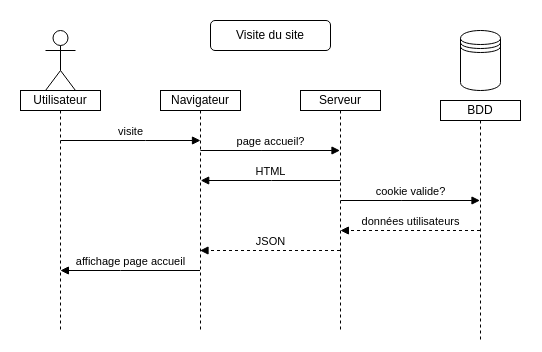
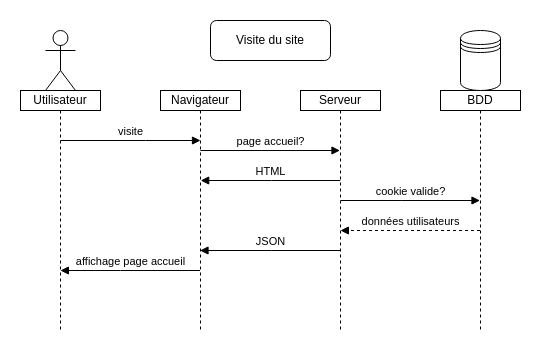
  <mxCell id="0" />
  <mxCell id="1" parent="0" />
  <mxCell id="2" value="Navigateur" style="shape=umlLifeline;perimeter=lifelinePerimeter;whiteSpace=wrap;html=1;container=0;dropTarget=0;collapsible=0;recursiveResize=0;outlineConnect=0;portConstraint=eastwest;newEdgeStyle={&quot;edgeStyle&quot;:&quot;elbowEdgeStyle&quot;,&quot;elbow&quot;:&quot;vertical&quot;,&quot;curved&quot;:0,&quot;rounded&quot;:0};size=20;" vertex="1" parent="1"><mxGeometry x="160" y="90" width="80" height="240" as="geometry" /></mxCell>
  <mxCell id="3" value="visite" style="html=1;verticalAlign=bottom;endArrow=block;edgeStyle=elbowEdgeStyle;elbow=vertical;curved=0;rounded=0;" edge="1" parent="1"><mxGeometry relative="1" as="geometry"><mxPoint x="60" y="140" as="sourcePoint" /><Array as="points"><mxPoint x="145" y="140" /></Array><mxPoint x="200" y="140" as="targetPoint" /></mxGeometry></mxCell>
  <mxCell id="4" value="page accueil?" style="html=1;verticalAlign=bottom;endArrow=block;edgeStyle=elbowEdgeStyle;elbow=vertical;curved=0;rounded=0;" edge="1" parent="1" target="7"><mxGeometry relative="1" as="geometry"><mxPoint x="199.914" y="150" as="sourcePoint" /><Array as="points"><mxPoint x="260.59" y="150" /></Array><mxPoint x="340.09" y="150" as="targetPoint" /></mxGeometry></mxCell>
  <mxCell id="5" value="" style="shape=umlActor;verticalLabelPosition=bottom;verticalAlign=top;html=1;outlineConnect=0;" vertex="1" parent="1"><mxGeometry x="45" y="30" width="30" height="60" as="geometry" /></mxCell>
  <mxCell id="6" value="Utilisateur" style="shape=umlLifeline;perimeter=lifelinePerimeter;whiteSpace=wrap;html=1;container=0;dropTarget=0;collapsible=0;recursiveResize=0;outlineConnect=0;portConstraint=eastwest;newEdgeStyle={&quot;edgeStyle&quot;:&quot;elbowEdgeStyle&quot;,&quot;elbow&quot;:&quot;vertical&quot;,&quot;curved&quot;:0,&quot;rounded&quot;:0};size=20;" vertex="1" parent="1"><mxGeometry x="20" y="90" width="80" height="240" as="geometry" /></mxCell>
  <mxCell id="7" value="Serveur" style="shape=umlLifeline;perimeter=lifelinePerimeter;whiteSpace=wrap;html=1;container=0;dropTarget=0;collapsible=0;recursiveResize=0;outlineConnect=0;portConstraint=eastwest;newEdgeStyle={&quot;edgeStyle&quot;:&quot;elbowEdgeStyle&quot;,&quot;elbow&quot;:&quot;vertical&quot;,&quot;curved&quot;:0,&quot;rounded&quot;:0};size=20;" vertex="1" parent="1"><mxGeometry x="300" y="90" width="80" height="240" as="geometry" /></mxCell>
- <mxCell id="8" value="BDD" style="shape=umlLifeline;perimeter=lifelinePerimeter;whiteSpace=wrap;html=1;container=0;dropTarget=0;collapsible=0;recursiveResize=0;outlineConnect=0;portConstraint=eastwest;newEdgeStyle={&quot;edgeStyle&quot;:&quot;elbowEdgeStyle&quot;,&quot;elbow&quot;:&quot;vertical&quot;,&quot;curved&quot;:0,&quot;rounded&quot;:0};size=20;" vertex="1" parent="1"><mxGeometry x="440" y="100" width="80" height="240" as="geometry" /></mxCell>
- <mxCell id="9" value="Visite du site" style="rounded=1;whiteSpace=wrap;html=1;" vertex="1" parent="1"><mxGeometry x="210" y="20" width="120" height="30" as="geometry" /></mxCell>
+ <mxCell id="8" value="BDD" style="shape=umlLifeline;perimeter=lifelinePerimeter;whiteSpace=wrap;html=1;container=0;dropTarget=0;collapsible=0;recursiveResize=0;outlineConnect=0;portConstraint=eastwest;newEdgeStyle={&quot;edgeStyle&quot;:&quot;elbowEdgeStyle&quot;,&quot;elbow&quot;:&quot;vertical&quot;,&quot;curved&quot;:0,&quot;rounded&quot;:0};size=20;" vertex="1" parent="1"><mxGeometry x="440" y="90" width="80" height="240" as="geometry" /></mxCell>
+ <mxCell id="9" value="Visite du site" style="rounded=1;whiteSpace=wrap;html=1;" vertex="1" parent="1"><mxGeometry x="210" y="20" width="120" height="40" as="geometry" /></mxCell>
  <mxCell id="10" value="cookie valide?" style="html=1;verticalAlign=bottom;endArrow=block;edgeStyle=elbowEdgeStyle;elbow=vertical;curved=0;rounded=0;" edge="1" parent="1" target="8"><mxGeometry relative="1" as="geometry"><mxPoint x="340.004" y="200" as="sourcePoint" /><Array as="points"><mxPoint x="400.68" y="200" /></Array><mxPoint x="464.5" y="200" as="targetPoint" /></mxGeometry></mxCell>
  <mxCell id="11" value="HTML" style="html=1;verticalAlign=bottom;endArrow=block;edgeStyle=elbowEdgeStyle;elbow=vertical;curved=0;rounded=0;" edge="1" parent="1"><mxGeometry relative="1" as="geometry"><mxPoint x="339.81" y="180" as="sourcePoint" /><Array as="points"><mxPoint x="270.99" y="180" /></Array><mxPoint x="200.185" y="180" as="targetPoint" /></mxGeometry></mxCell>
  <mxCell id="12" value="affichage page accueil" style="html=1;verticalAlign=bottom;endArrow=block;edgeStyle=elbowEdgeStyle;elbow=vertical;curved=0;rounded=0;" edge="1" parent="1"><mxGeometry relative="1" as="geometry"><mxPoint x="199.5" y="270" as="sourcePoint" /><Array as="points"><mxPoint x="120" y="270" /></Array><mxPoint x="59.875" y="270" as="targetPoint" /></mxGeometry></mxCell>
  <mxCell id="13" value="données utilisateurs" style="html=1;verticalAlign=bottom;endArrow=block;edgeStyle=elbowEdgeStyle;elbow=vertical;curved=0;rounded=0;dashed=1;" edge="1" parent="1" source="8"><mxGeometry relative="1" as="geometry"><mxPoint x="464.5" y="230" as="sourcePoint" /><Array as="points"><mxPoint x="400.68" y="230" /></Array><mxPoint x="339.875" y="230" as="targetPoint" /></mxGeometry></mxCell>
- <mxCell id="14" value="JSON" style="html=1;verticalAlign=bottom;endArrow=block;edgeStyle=elbowEdgeStyle;elbow=vertical;curved=0;rounded=0;dashed=1;" edge="1" parent="1" source="7" target="2"><mxGeometry relative="1" as="geometry"><mxPoint x="320" y="250" as="sourcePoint" /><Array as="points"><mxPoint x="270.81" y="250" /></Array><mxPoint x="210.005" y="250" as="targetPoint" /></mxGeometry></mxCell>
+ <mxCell id="14" value="JSON" style="html=1;verticalAlign=bottom;endArrow=block;edgeStyle=elbowEdgeStyle;elbow=vertical;curved=0;rounded=0;dashed=0;" edge="1" parent="1" source="7" target="2"><mxGeometry relative="1" as="geometry"><mxPoint x="320" y="250" as="sourcePoint" /><Array as="points"><mxPoint x="270.81" y="250" /></Array><mxPoint x="210.005" y="250" as="targetPoint" /></mxGeometry></mxCell>
  <mxCell id="15" value="" style="shape=datastore;whiteSpace=wrap;html=1;" vertex="1" parent="1"><mxGeometry x="460" y="30" width="40" height="60" as="geometry" /></mxCell>
